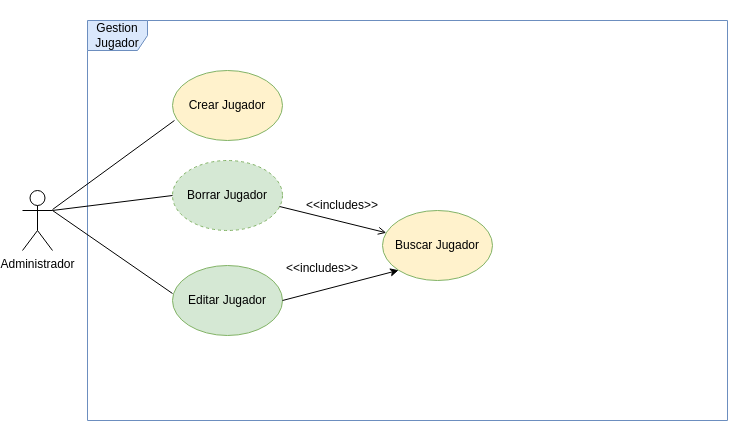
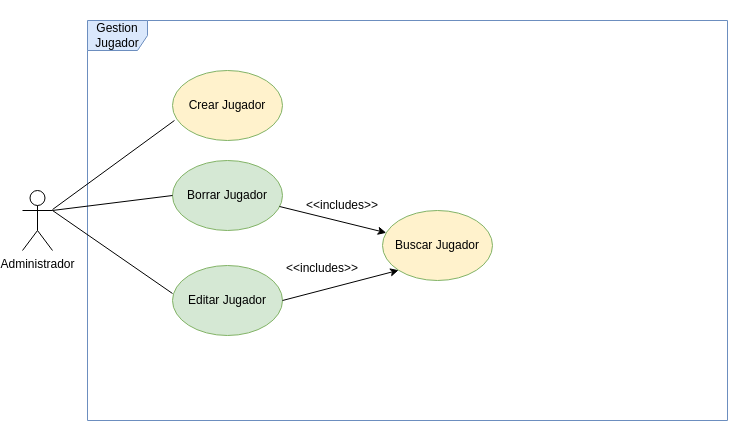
  <mxCell id="0" />
  <mxCell id="1" parent="0" />
  <mxCell id="2" value="Gestion Jugador" style="shape=umlFrame;whiteSpace=wrap;html=1;pointerEvents=0;fillColor=#dae8fc;strokeColor=#6c8ebf;" vertex="1" parent="1"><mxGeometry x="85" y="20" width="640" height="400" as="geometry" /></mxCell>
  <mxCell id="3" value="Administrador" style="shape=umlActor;verticalLabelPosition=bottom;verticalAlign=top;html=1;" vertex="1" parent="1"><mxGeometry x="20" y="190" width="30" height="60" as="geometry" /></mxCell>
  <mxCell id="4" value="Crear Jugador" style="ellipse;whiteSpace=wrap;html=1;fillColor=#fff2cc;strokeColor=#82b366;" vertex="1" parent="1"><mxGeometry x="170" y="70" width="110" height="70" as="geometry" /></mxCell>
- <mxCell id="5" value="Borrar Jugador" style="ellipse;whiteSpace=wrap;html=1;fillColor=#d5e8d4;strokeColor=#82b366;dashed=1;" vertex="1" parent="1"><mxGeometry x="170" y="160" width="110" height="70" as="geometry" /></mxCell>
+ <mxCell id="5" value="Borrar Jugador" style="ellipse;whiteSpace=wrap;html=1;fillColor=#d5e8d4;strokeColor=#82b366;" vertex="1" parent="1"><mxGeometry x="170" y="160" width="110" height="70" as="geometry" /></mxCell>
  <mxCell id="6" value="Editar Jugador" style="ellipse;whiteSpace=wrap;html=1;fillColor=#d5e8d4;strokeColor=#82b366;" vertex="1" parent="1"><mxGeometry x="170" y="265" width="110" height="70" as="geometry" /></mxCell>
  <mxCell id="7" value="" style="endArrow=none;html=1;rounded=0;entryX=0.018;entryY=0.714;entryDx=0;entryDy=0;entryPerimeter=0;" edge="1" parent="1" source="3" target="4"><mxGeometry width="50" height="50" relative="1" as="geometry"><mxPoint x="40" y="160" as="sourcePoint" /><mxPoint x="90" y="110" as="targetPoint" /></mxGeometry></mxCell>
  <mxCell id="8" value="" style="endArrow=none;html=1;rounded=0;entryX=0;entryY=0.5;entryDx=0;entryDy=0;exitX=1;exitY=0.333;exitDx=0;exitDy=0;exitPerimeter=0;" edge="1" parent="1" source="3" target="5"><mxGeometry width="50" height="50" relative="1" as="geometry"><mxPoint x="60" y="218" as="sourcePoint" /><mxPoint x="182" y="120" as="targetPoint" /></mxGeometry></mxCell>
  <mxCell id="9" value="" style="endArrow=none;html=1;rounded=0;entryX=0;entryY=0.4;entryDx=0;entryDy=0;entryPerimeter=0;exitX=1;exitY=0.333;exitDx=0;exitDy=0;exitPerimeter=0;" edge="1" parent="1" source="3" target="6"><mxGeometry width="50" height="50" relative="1" as="geometry"><mxPoint x="100" y="310" as="sourcePoint" /><mxPoint x="150" y="260" as="targetPoint" /></mxGeometry></mxCell>
  <mxCell id="10" value="Buscar Jugador" style="ellipse;whiteSpace=wrap;html=1;fillColor=#fff2cc;strokeColor=#82b366;" vertex="1" parent="1"><mxGeometry x="380" y="210" width="110" height="70" as="geometry" /></mxCell>
- <mxCell id="11" value="" style="endArrow=open;html=1;rounded=0;exitX=0.973;exitY=0.657;exitDx=0;exitDy=0;exitPerimeter=0;" edge="1" parent="1" source="5" target="10"><mxGeometry width="50" height="50" relative="1" as="geometry"><mxPoint x="260" y="200" as="sourcePoint" /><mxPoint x="310" y="150" as="targetPoint" /></mxGeometry></mxCell>
+ <mxCell id="11" value="" style="endArrow=classic;html=1;rounded=0;exitX=0.973;exitY=0.657;exitDx=0;exitDy=0;exitPerimeter=0;" edge="1" parent="1" source="5" target="10"><mxGeometry width="50" height="50" relative="1" as="geometry"><mxPoint x="260" y="200" as="sourcePoint" /><mxPoint x="310" y="150" as="targetPoint" /></mxGeometry></mxCell>
  <mxCell id="12" value="&amp;lt;&amp;lt;includes&amp;gt;&amp;gt;" style="text;html=1;strokeColor=none;fillColor=none;align=center;verticalAlign=middle;whiteSpace=wrap;rounded=0;" vertex="1" parent="1"><mxGeometry x="310" y="190" width="60" height="30" as="geometry" /></mxCell>
  <mxCell id="13" value="" style="endArrow=classic;html=1;rounded=0;exitX=1;exitY=0.5;exitDx=0;exitDy=0;entryX=0;entryY=1;entryDx=0;entryDy=0;" edge="1" parent="1" source="6" target="10"><mxGeometry width="50" height="50" relative="1" as="geometry"><mxPoint x="287" y="269" as="sourcePoint" /><mxPoint x="394" y="295" as="targetPoint" /></mxGeometry></mxCell>
  <mxCell id="14" value="&amp;lt;&amp;lt;includes&amp;gt;&amp;gt;" style="text;html=1;strokeColor=none;fillColor=none;align=center;verticalAlign=middle;whiteSpace=wrap;rounded=0;" vertex="1" parent="1"><mxGeometry x="290" y="253" width="60" height="30" as="geometry" /></mxCell>
